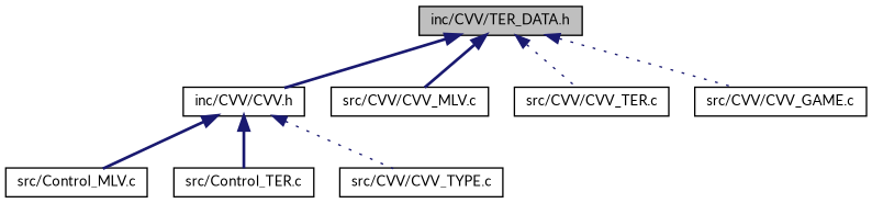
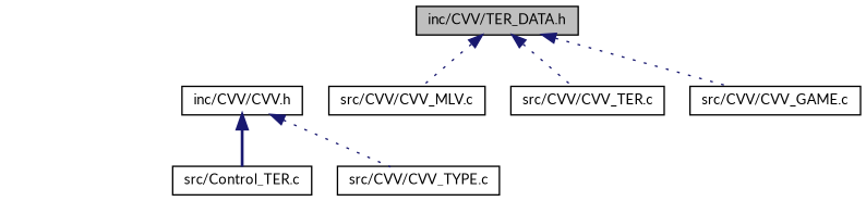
  digraph {
    fontname=Lato
    node [color=black fillcolor=white fontname=Lato fontsize=10 shape=record style=filled]
    edge [color=midnightblue dir=back fontname=Lato fontsize=10 labelfontname=Helvetica labelfontsize=10 style=dotted]
    n1 [fillcolor=grey75 fontcolor=black height=0.2 label="inc/CVV/TER_DATA.h" width=0.4]
    n2 [height=0.2 label="inc/CVV/CVV.h" width=0.4]
    n3 [height=0.2 label="src/CVV/CVV_MLV.c" width=0.4]
    n4 [height=0.2 label="src/CVV/CVV_TER.c" width=0.4]
    n5 [height=0.2 label="src/CVV/CVV_GAME.c" width=0.4]
-   n6 [height=0.2 label="src/Control_MLV.c" width=0.4]
    n7 [height=0.2 label="src/Control_TER.c" width=0.4]
    n8 [height=0.2 label="src/CVV/CVV_TYPE.c" width=0.4]
-   n1 -> n2 [style=bold]
-   n1 -> n3 [style=bold]
+   n1 -> n3
    n1 -> n4
    n1 -> n5
-   n2 -> n6 [style=bold]
    n2 -> n7 [style=bold]
    n2 -> n8
  }
